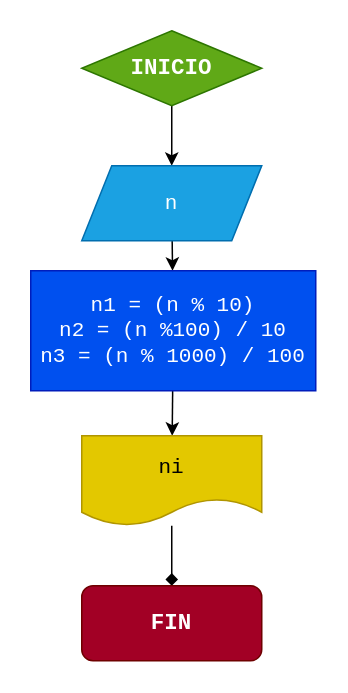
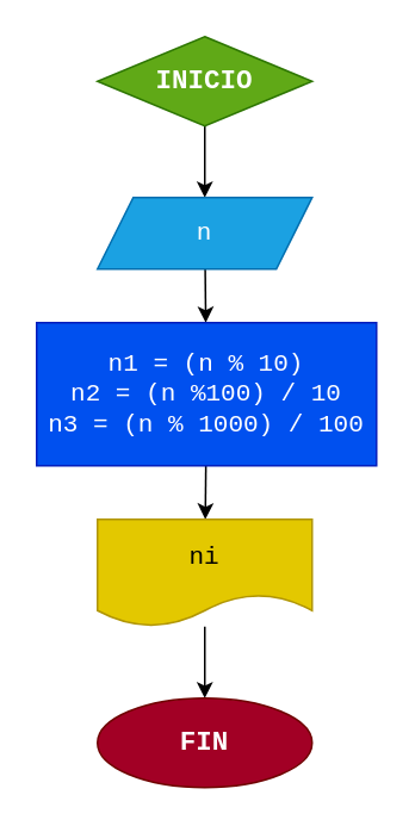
  <mxCell id="0" />
  <mxCell id="1" parent="0" />
  <mxCell id="2" value="" style="edgeStyle=none;html=1;fontFamily=Courier New;fontSize=12;" edge="1" parent="1" source="3" target="5"><mxGeometry relative="1" as="geometry" /></mxCell>
  <mxCell id="3" value="INICIO" style="rhombus;whiteSpace=wrap;html=1;fontFamily=Courier New;fontSize=15;fontStyle=1;fillColor=#60a917;fontColor=#ffffff;strokeColor=#2D7600;" vertex="1" parent="1"><mxGeometry x="54" width="120" height="50" as="geometry" y="20" /></mxCell>
  <mxCell id="4" value="" style="edgeStyle=none;html=1;fontFamily=Courier New;fontSize=12;" edge="1" parent="1" source="5" target="7"><mxGeometry relative="1" as="geometry" /></mxCell>
- <mxCell id="5" value="n" style="shape=parallelogram;perimeter=parallelogramPerimeter;whiteSpace=wrap;html=1;fixedSize=1;fontFamily=Courier New;fontSize=14;fillColor=#1ba1e2;fontColor=#ffffff;strokeColor=#006EAF;" vertex="1" parent="1"><mxGeometry x="54" y="110" width="120" height="50" as="geometry" /></mxCell>
+ <mxCell id="5" value="n" style="shape=parallelogram;perimeter=parallelogramPerimeter;whiteSpace=wrap;html=1;fixedSize=1;fontFamily=Courier New;fontSize=14;fillColor=#1ba1e2;fontColor=#ffffff;strokeColor=#006EAF;" vertex="1" parent="1"><mxGeometry x="54" y="110" width="120" height="40" as="geometry" /></mxCell>
  <mxCell id="6" value="" style="edgeStyle=none;html=1;fontFamily=Courier New;fontSize=12;" edge="1" parent="1" source="7" target="9"><mxGeometry relative="1" as="geometry" /></mxCell>
  <mxCell id="7" value="n1 = (n % 10)&lt;br style=&quot;font-size: 14px;&quot;&gt;n2 = (n %100) / 10&lt;br style=&quot;font-size: 14px;&quot;&gt;n3 = (n % 1000) / 100" style="whiteSpace=wrap;html=1;fontFamily=Courier New;fontSize=14;fillColor=#0050ef;fontColor=#ffffff;strokeColor=#001DBC;" vertex="1" parent="1"><mxGeometry x="20" y="180" width="190" height="80" as="geometry" /></mxCell>
- <mxCell id="8" style="edgeStyle=none;html=1;entryX=0.5;entryY=0;entryDx=0;entryDy=0;fontFamily=Courier New;fontSize=12;endArrow=diamond;" edge="1" parent="1" source="9" target="10"><mxGeometry relative="1" as="geometry" /></mxCell>
+ <mxCell id="8" style="edgeStyle=none;html=1;entryX=0.5;entryY=0;entryDx=0;entryDy=0;fontFamily=Courier New;fontSize=12;" edge="1" parent="1" source="9" target="10"><mxGeometry relative="1" as="geometry" /></mxCell>
  <mxCell id="9" value="ni" style="shape=document;whiteSpace=wrap;html=1;boundedLbl=1;fontFamily=Courier New;fontSize=14;fillColor=#e3c800;fontColor=#000000;strokeColor=#B09500;" vertex="1" parent="1"><mxGeometry x="54" y="290" width="120" height="60" as="geometry" /></mxCell>
- <mxCell id="10" value="FIN" style="whiteSpace=wrap;html=1;fontFamily=Courier New;fontSize=15;fontStyle=1;fillColor=#a20025;fontColor=#ffffff;strokeColor=#6F0000;rounded=1;" vertex="1" parent="1"><mxGeometry x="54" y="390" width="120" height="50" as="geometry" /></mxCell>
+ <mxCell id="10" value="FIN" style="ellipse;whiteSpace=wrap;html=1;fontFamily=Courier New;fontSize=15;fontStyle=1;fillColor=#a20025;fontColor=#ffffff;strokeColor=#6F0000;" vertex="1" parent="1"><mxGeometry x="54" y="390" width="120" height="50" as="geometry" /></mxCell>
